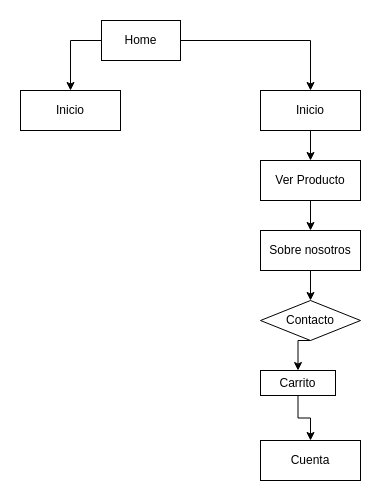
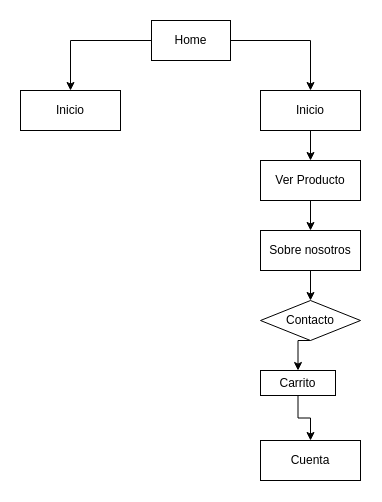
  <mxCell id="0" />
  <mxCell id="1" parent="0" />
  <mxCell id="2" style="edgeStyle=orthogonalEdgeStyle;rounded=0;orthogonalLoop=1;jettySize=auto;html=1;exitX=0;exitY=0.5;exitDx=0;exitDy=0;entryX=0.5;entryY=0;entryDx=0;entryDy=0;" parent="1" source="4" target="16" edge="1"><mxGeometry relative="1" as="geometry" /></mxCell>
  <mxCell id="3" style="edgeStyle=orthogonalEdgeStyle;rounded=0;orthogonalLoop=1;jettySize=auto;html=1;entryX=0.5;entryY=0;entryDx=0;entryDy=0;" parent="1" source="4" target="6" edge="1"><mxGeometry relative="1" as="geometry" /></mxCell>
- <mxCell id="4" value="Home" style="rounded=0;whiteSpace=wrap;html=1;" parent="1" vertex="1"><mxGeometry x="101" y="20" width="79" height="40" as="geometry" /></mxCell>
+ <mxCell id="4" value="Home" style="rounded=0;whiteSpace=wrap;html=1;" parent="1" vertex="1"><mxGeometry x="151" y="20" width="79" height="40" as="geometry" /></mxCell>
  <mxCell id="5" style="edgeStyle=orthogonalEdgeStyle;rounded=0;orthogonalLoop=1;jettySize=auto;html=1;exitX=0.5;exitY=1;exitDx=0;exitDy=0;entryX=0.5;entryY=0;entryDx=0;entryDy=0;" parent="1" source="6" target="8" edge="1"><mxGeometry relative="1" as="geometry" /></mxCell>
  <mxCell id="6" value="Inicio" style="rounded=0;whiteSpace=wrap;html=1;" parent="1" vertex="1"><mxGeometry x="260" y="90" width="100" height="40" as="geometry" /></mxCell>
  <mxCell id="7" style="edgeStyle=orthogonalEdgeStyle;rounded=0;orthogonalLoop=1;jettySize=auto;html=1;exitX=0.5;exitY=1;exitDx=0;exitDy=0;entryX=0.5;entryY=0;entryDx=0;entryDy=0;" parent="1" source="8" target="12" edge="1"><mxGeometry relative="1" as="geometry" /></mxCell>
  <mxCell id="8" value="Ver Producto" style="rounded=0;whiteSpace=wrap;html=1;" parent="1" vertex="1"><mxGeometry x="260" y="160" width="100" height="40" as="geometry" /></mxCell>
  <mxCell id="9" style="edgeStyle=orthogonalEdgeStyle;rounded=0;orthogonalLoop=1;jettySize=auto;html=1;exitX=0.5;exitY=1;exitDx=0;exitDy=0;entryX=0.5;entryY=0;entryDx=0;entryDy=0;" parent="1" source="10" target="15" edge="1"><mxGeometry relative="1" as="geometry" /></mxCell>
  <mxCell id="10" value="Contacto" style="rhombus;whiteSpace=wrap;html=1;" parent="1" vertex="1"><mxGeometry x="260" y="300" width="100" height="40" as="geometry" /></mxCell>
  <mxCell id="11" style="edgeStyle=orthogonalEdgeStyle;rounded=0;orthogonalLoop=1;jettySize=auto;html=1;exitX=0.5;exitY=1;exitDx=0;exitDy=0;entryX=0.5;entryY=0;entryDx=0;entryDy=0;" parent="1" source="12" target="10" edge="1"><mxGeometry relative="1" as="geometry" /></mxCell>
  <mxCell id="12" value="Sobre nosotros" style="rounded=0;whiteSpace=wrap;html=1;" parent="1" vertex="1"><mxGeometry x="260" y="230" width="100" height="40" as="geometry" /></mxCell>
  <mxCell id="13" value="Cuenta" style="rounded=0;whiteSpace=wrap;html=1;" parent="1" vertex="1"><mxGeometry x="260" y="440" width="100" height="40" as="geometry" /></mxCell>
  <mxCell id="14" style="edgeStyle=orthogonalEdgeStyle;rounded=0;orthogonalLoop=1;jettySize=auto;html=1;exitX=0.5;exitY=1;exitDx=0;exitDy=0;entryX=0.5;entryY=0;entryDx=0;entryDy=0;" parent="1" source="15" target="13" edge="1"><mxGeometry relative="1" as="geometry" /></mxCell>
  <mxCell id="15" value="Carrito" style="rounded=0;whiteSpace=wrap;html=1;" parent="1" vertex="1"><mxGeometry x="260" y="370" width="75" height="25" as="geometry" /></mxCell>
  <mxCell id="16" value="Inicio" style="rounded=0;whiteSpace=wrap;html=1;" parent="1" vertex="1"><mxGeometry x="20" y="90" width="100" height="40" as="geometry" /></mxCell>
